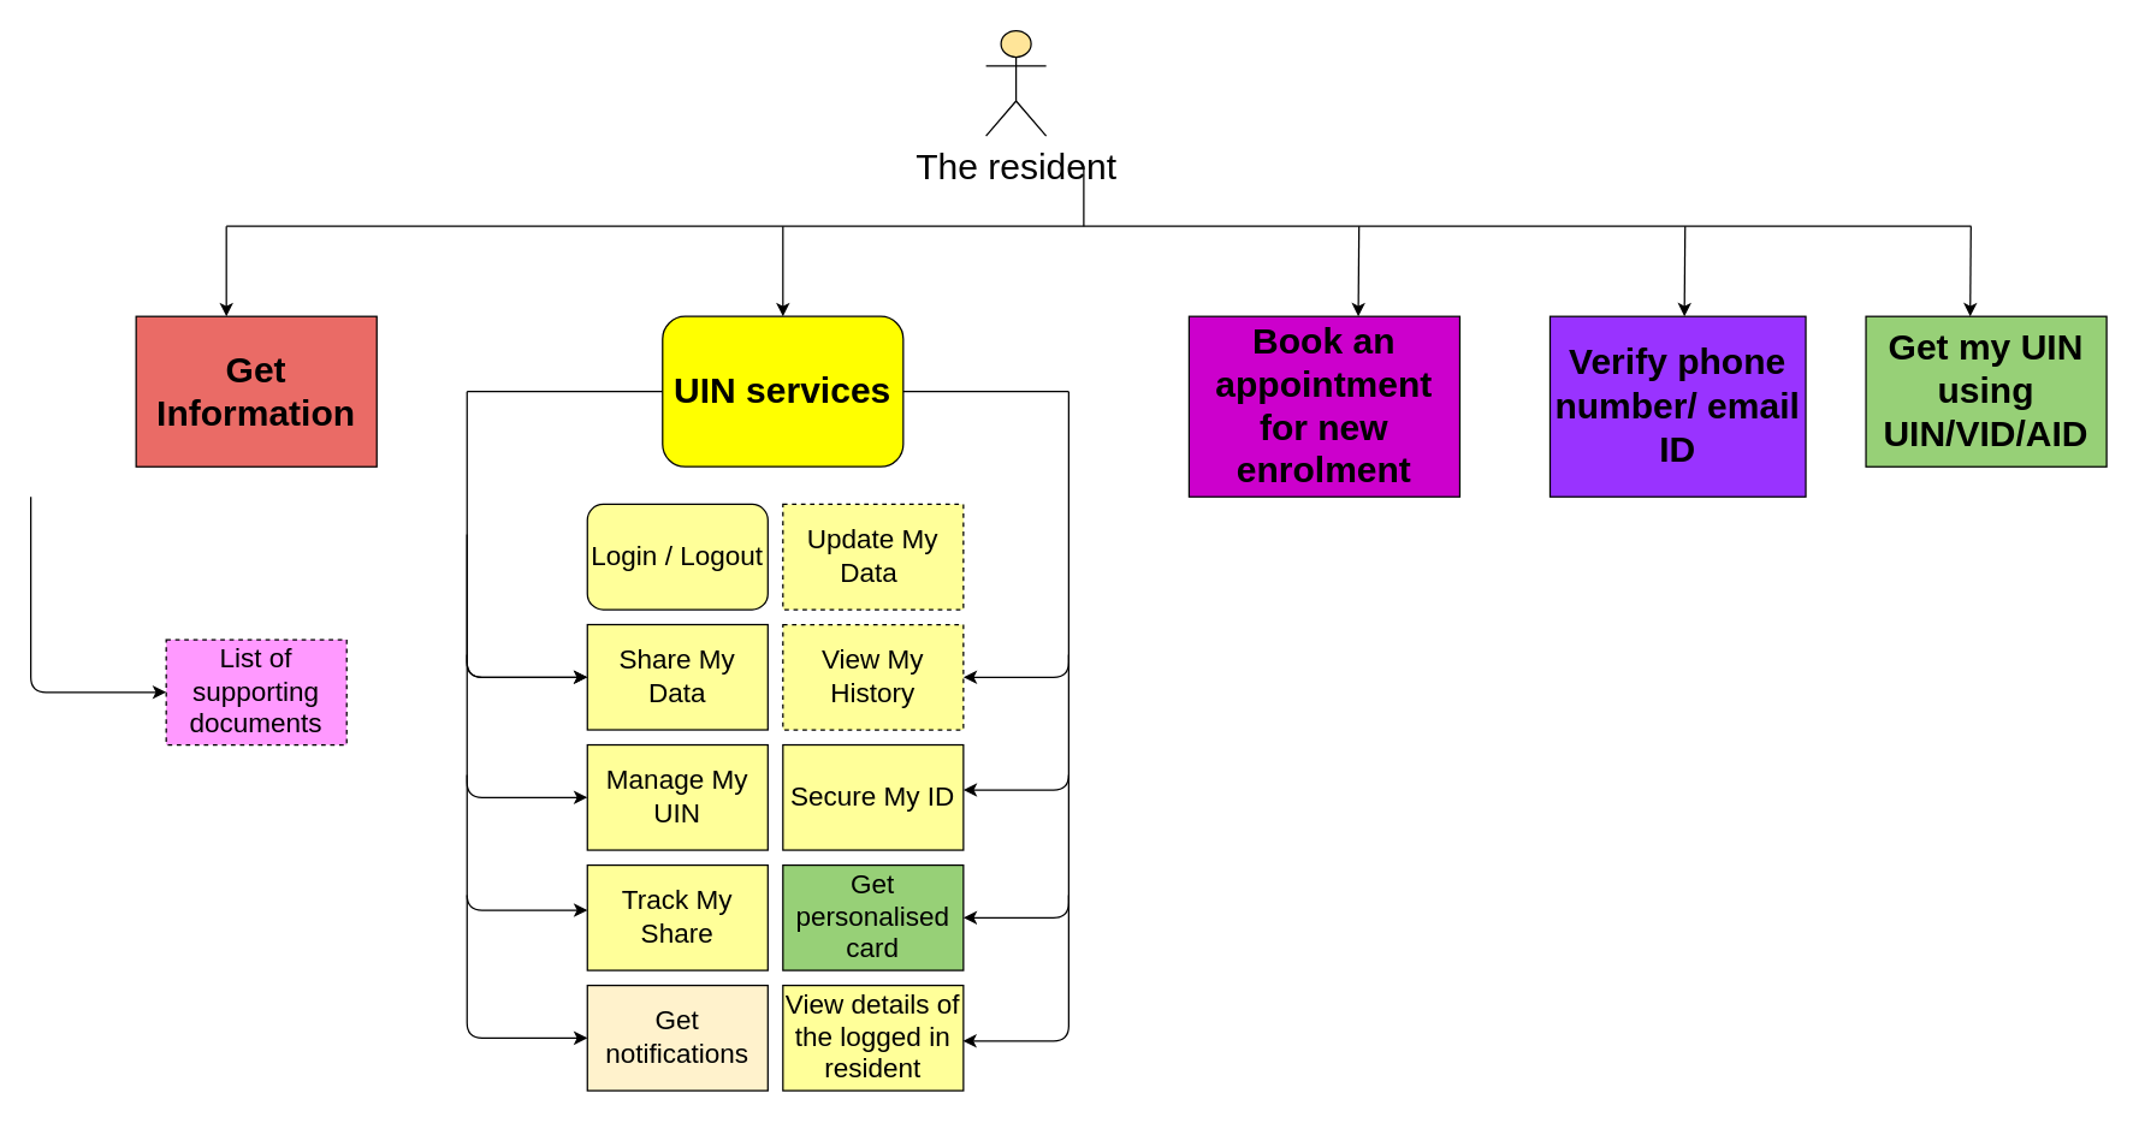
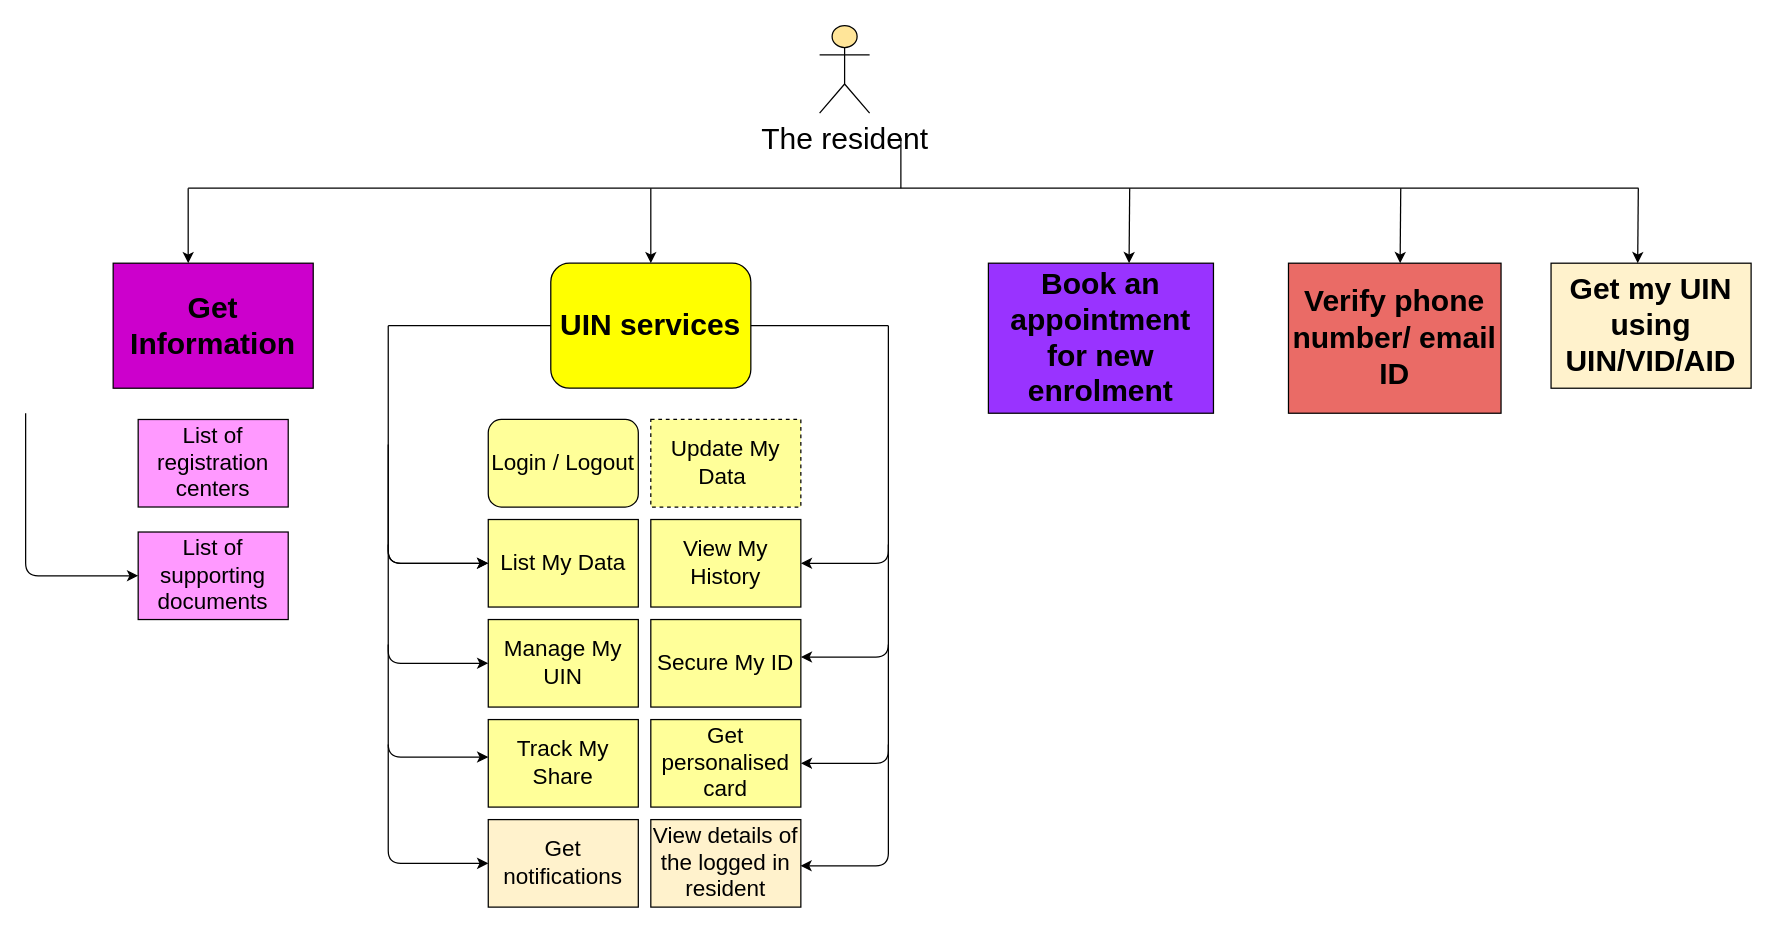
  <mxCell id="0" />
  <mxCell id="1" parent="0" />
  <mxCell id="2" value="&lt;font style=&quot;font-size: 24px&quot;&gt;The resident&lt;/font&gt;" style="shape=umlActor;verticalLabelPosition=bottom;labelBackgroundColor=#ffffff;verticalAlign=top;html=1;outlineConnect=0;fillColor=#FFE599;strokeColor=#000000;" parent="1" vertex="1"><mxGeometry x="655" y="20" width="40" height="70" as="geometry" /></mxCell>
  <mxCell id="3" value="" style="endArrow=none;html=1;" parent="1" edge="1"><mxGeometry width="50" height="50" relative="1" as="geometry"><mxPoint x="720" y="150" as="sourcePoint" /><mxPoint x="720" y="110" as="targetPoint" /><Array as="points"><mxPoint x="720" y="130" /></Array></mxGeometry></mxCell>
  <mxCell id="4" value="" style="endArrow=none;html=1;" parent="1" edge="1"><mxGeometry width="50" height="50" relative="1" as="geometry"><mxPoint x="150" y="150" as="sourcePoint" /><mxPoint x="1310" y="150" as="targetPoint" /></mxGeometry></mxCell>
  <mxCell id="5" value="" style="endArrow=classic;html=1;entryX=0.5;entryY=0;entryDx=0;entryDy=0;" parent="1" edge="1"><mxGeometry width="50" height="50" relative="1" as="geometry"><mxPoint x="150" y="150" as="sourcePoint" /><mxPoint x="150" y="210" as="targetPoint" /><Array as="points"><mxPoint x="150" y="190" /></Array></mxGeometry></mxCell>
  <mxCell id="6" value="" style="endArrow=classic;html=1;" parent="1" target="7" edge="1"><mxGeometry width="50" height="50" relative="1" as="geometry"><mxPoint x="520" y="150" as="sourcePoint" /><mxPoint x="620" y="200" as="targetPoint" /><Array as="points" /></mxGeometry></mxCell>
  <mxCell id="7" value="&lt;span&gt;&lt;font style=&quot;font-size: 24px&quot;&gt;&lt;b&gt;UIN services&lt;/b&gt;&lt;/font&gt;&lt;/span&gt;" style="whiteSpace=wrap;html=1;fillColor=#FFFF00;rounded=1;" parent="1" vertex="1"><mxGeometry x="440" y="210" width="160" height="100" as="geometry" /></mxCell>
- <mxCell id="8" value="&lt;span&gt;&lt;font style=&quot;font-size: 24px&quot;&gt;&lt;b&gt;Get Information&lt;/b&gt;&lt;/font&gt;&lt;/span&gt;" style="rounded=0;whiteSpace=wrap;html=1;fillColor=#ea6b66;" parent="1" vertex="1"><mxGeometry x="90" y="210" width="160" height="100" as="geometry" /></mxCell>
- <mxCell id="10" value="&lt;font style=&quot;font-size: 18px&quot;&gt;List of supporting documents&lt;/font&gt;" style="rounded=0;whiteSpace=wrap;html=1;fillColor=#FF99FF;dashed=1;" parent="1" vertex="1"><mxGeometry x="110" y="425" width="120" height="70" as="geometry" /></mxCell>
+ <mxCell id="8" value="&lt;span&gt;&lt;font style=&quot;font-size: 24px&quot;&gt;&lt;b&gt;Get Information&lt;/b&gt;&lt;/font&gt;&lt;/span&gt;" style="rounded=0;whiteSpace=wrap;html=1;fillColor=#CC00CC;" parent="1" vertex="1"><mxGeometry x="90" y="210" width="160" height="100" as="geometry" /></mxCell>
+ <mxCell id="9" value="&lt;font style=&quot;font-size: 18px&quot;&gt;List of registration centers&lt;/font&gt;" style="rounded=0;whiteSpace=wrap;html=1;fillColor=#FF99FF;" parent="1" vertex="1"><mxGeometry x="110" y="335" width="120" height="70" as="geometry" /></mxCell>
+ <mxCell id="10" value="&lt;font style=&quot;font-size: 18px&quot;&gt;List of supporting documents&lt;/font&gt;" style="rounded=0;whiteSpace=wrap;html=1;fillColor=#FF99FF;" parent="1" vertex="1"><mxGeometry x="110" y="425" width="120" height="70" as="geometry" /></mxCell>
  <mxCell id="11" value="" style="endArrow=classic;html=1;entryX=0;entryY=0.5;entryDx=0;entryDy=0;" parent="1" target="10" edge="1"><mxGeometry width="50" height="50" relative="1" as="geometry"><mxPoint x="20" y="330" as="sourcePoint" /><mxPoint x="250" y="380" as="targetPoint" /><Array as="points"><mxPoint x="20" y="390" /><mxPoint x="20" y="460" /></Array></mxGeometry></mxCell>
  <mxCell id="12" value="&lt;font style=&quot;font-size: 18px&quot;&gt;Login / Logout&lt;/font&gt;" style="whiteSpace=wrap;html=1;fillColor=#FFFF99;rounded=1;" parent="1" vertex="1"><mxGeometry x="390" y="335" width="120" height="70" as="geometry" /></mxCell>
- <mxCell id="13" value="&lt;span&gt;&lt;font style=&quot;font-size: 18px&quot;&gt;Share My Data&lt;/font&gt;&lt;/span&gt;" style="rounded=0;whiteSpace=wrap;html=1;fillColor=#FFFF99;strokeColor=#000000;" parent="1" vertex="1"><mxGeometry x="390" y="415" width="120" height="70" as="geometry" /></mxCell>
+ <mxCell id="13" value="&lt;span&gt;&lt;font style=&quot;font-size: 18px&quot;&gt;List My Data&lt;/font&gt;&lt;/span&gt;" style="rounded=0;whiteSpace=wrap;html=1;fillColor=#FFFF99;strokeColor=#000000;" parent="1" vertex="1"><mxGeometry x="390" y="415" width="120" height="70" as="geometry" /></mxCell>
  <mxCell id="14" value="&lt;font style=&quot;font-size: 18px&quot;&gt;Manage My UIN&lt;/font&gt;&lt;span&gt;&lt;font&gt;&lt;br&gt;&lt;/font&gt;&lt;/span&gt;" style="rounded=0;whiteSpace=wrap;html=1;fillColor=#FFFF99;" parent="1" vertex="1"><mxGeometry x="390" y="495" width="120" height="70" as="geometry" /></mxCell>
  <mxCell id="15" value="" style="endArrow=classic;html=1;entryX=0;entryY=0.5;entryDx=0;entryDy=0;" parent="1" edge="1"><mxGeometry width="50" height="50" relative="1" as="geometry"><mxPoint x="310" y="355" as="sourcePoint" /><mxPoint x="390" y="450" as="targetPoint" /><Array as="points"><mxPoint x="310" y="450" /></Array></mxGeometry></mxCell>
  <mxCell id="16" value="" style="endArrow=classic;html=1;entryX=0;entryY=0.5;entryDx=0;entryDy=0;" parent="1" edge="1"><mxGeometry width="50" height="50" relative="1" as="geometry"><mxPoint x="310" y="435" as="sourcePoint" /><mxPoint x="390" y="530" as="targetPoint" /><Array as="points"><mxPoint x="310" y="530" /></Array></mxGeometry></mxCell>
  <mxCell id="17" value="" style="endArrow=classic;html=1;entryX=0;entryY=0.5;entryDx=0;entryDy=0;" parent="1" edge="1"><mxGeometry width="50" height="50" relative="1" as="geometry"><mxPoint x="310" y="515" as="sourcePoint" /><mxPoint x="390" y="605" as="targetPoint" /><Array as="points"><mxPoint x="310" y="605" /></Array></mxGeometry></mxCell>
  <mxCell id="18" value="&lt;font style=&quot;font-size: 18px;&quot;&gt;Track My Share&lt;/font&gt;" style="rounded=0;whiteSpace=wrap;html=1;fillColor=#FFFF99;" parent="1" vertex="1"><mxGeometry x="390" y="575" width="120" height="70" as="geometry" /></mxCell>
  <mxCell id="19" value="&lt;font style=&quot;font-size: 18px&quot;&gt;Update My Data&amp;nbsp;&lt;/font&gt;" style="rounded=0;whiteSpace=wrap;html=1;fillColor=#FFFF99;dashed=1;" parent="1" vertex="1"><mxGeometry x="520" y="335" width="120" height="70" as="geometry" /></mxCell>
- <mxCell id="20" value="&lt;font style=&quot;font-size: 18px;&quot;&gt;View My History&lt;/font&gt;" style="rounded=0;whiteSpace=wrap;html=1;fillColor=#FFFF99;dashed=1;" parent="1" vertex="1"><mxGeometry x="520" y="415" width="120" height="70" as="geometry" /></mxCell>
+ <mxCell id="20" value="&lt;font style=&quot;font-size: 18px;&quot;&gt;View My History&lt;/font&gt;" style="rounded=0;whiteSpace=wrap;html=1;fillColor=#FFFF99;" parent="1" vertex="1"><mxGeometry x="520" y="415" width="120" height="70" as="geometry" /></mxCell>
  <mxCell id="21" value="&lt;font style=&quot;font-size: 18px&quot;&gt;Secure My ID&lt;/font&gt;" style="rounded=0;whiteSpace=wrap;html=1;fillColor=#FFFF99;" parent="1" vertex="1"><mxGeometry x="520" y="495" width="120" height="70" as="geometry" /></mxCell>
- <mxCell id="22" value="&lt;font style=&quot;font-size: 18px&quot;&gt;Get personalised card&lt;/font&gt;" style="rounded=0;whiteSpace=wrap;html=1;fillColor=#97d077;" parent="1" vertex="1"><mxGeometry x="520" y="575" width="120" height="70" as="geometry" /></mxCell>
+ <mxCell id="22" value="&lt;font style=&quot;font-size: 18px&quot;&gt;Get personalised card&lt;/font&gt;" style="rounded=0;whiteSpace=wrap;html=1;fillColor=#FFFF99;" parent="1" vertex="1"><mxGeometry x="520" y="575" width="120" height="70" as="geometry" /></mxCell>
  <mxCell id="23" value="" style="endArrow=classic;html=1;" parent="1" edge="1"><mxGeometry width="50" height="50" relative="1" as="geometry"><mxPoint x="710" y="435" as="sourcePoint" /><mxPoint x="640" y="525" as="targetPoint" /><Array as="points"><mxPoint x="710" y="525" /></Array></mxGeometry></mxCell>
  <mxCell id="24" value="&lt;font style=&quot;font-size: 18px&quot;&gt;Get notifications&lt;/font&gt;" style="rounded=0;whiteSpace=wrap;html=1;fillColor=#fff2cc;" parent="1" vertex="1"><mxGeometry x="390" y="655" width="120" height="70" as="geometry" /></mxCell>
- <mxCell id="25" value="&lt;font style=&quot;font-size: 18px&quot;&gt;View details of the logged in resident&lt;/font&gt;" style="rounded=0;whiteSpace=wrap;html=1;fillColor=#FFFF99;" parent="1" vertex="1"><mxGeometry x="520" y="655" width="120" height="70" as="geometry" /></mxCell>
+ <mxCell id="25" value="&lt;font style=&quot;font-size: 18px&quot;&gt;View details of the logged in resident&lt;/font&gt;" style="rounded=0;whiteSpace=wrap;html=1;fillColor=#fff2cc;" parent="1" vertex="1"><mxGeometry x="520" y="655" width="120" height="70" as="geometry" /></mxCell>
  <mxCell id="26" value="" style="endArrow=classic;html=1;entryX=0.5;entryY=0;entryDx=0;entryDy=0;" parent="1" edge="1"><mxGeometry width="50" height="50" relative="1" as="geometry"><mxPoint x="903" y="150" as="sourcePoint" /><mxPoint x="902.5" y="210" as="targetPoint" /></mxGeometry></mxCell>
  <mxCell id="27" value="" style="endArrow=classic;html=1;entryX=1;entryY=0.5;entryDx=0;entryDy=0;" parent="1" target="20" edge="1"><mxGeometry width="50" height="50" relative="1" as="geometry"><mxPoint x="710" y="260" as="sourcePoint" /><mxPoint x="649.659" y="452.131" as="targetPoint" /><Array as="points"><mxPoint x="710" y="450" /></Array></mxGeometry></mxCell>
  <mxCell id="28" value="" style="endArrow=classic;html=1;" parent="1" edge="1"><mxGeometry width="50" height="50" relative="1" as="geometry"><mxPoint x="710" y="595" as="sourcePoint" /><mxPoint x="639.709" y="691.968" as="targetPoint" /><Array as="points"><mxPoint x="710" y="692" /></Array></mxGeometry></mxCell>
  <mxCell id="29" value="" style="endArrow=classic;html=1;entryX=0;entryY=0.5;entryDx=0;entryDy=0;" parent="1" edge="1"><mxGeometry width="50" height="50" relative="1" as="geometry"><mxPoint x="310" y="595" as="sourcePoint" /><mxPoint x="390" y="690" as="targetPoint" /><Array as="points"><mxPoint x="310" y="690" /></Array></mxGeometry></mxCell>
  <mxCell id="30" value="" style="endArrow=classic;html=1;entryX=0;entryY=0.5;entryDx=0;entryDy=0;" parent="1" edge="1"><mxGeometry width="50" height="50" relative="1" as="geometry"><mxPoint x="310" y="260" as="sourcePoint" /><mxPoint x="390" y="450" as="targetPoint" /><Array as="points"><mxPoint x="310" y="450" /></Array></mxGeometry></mxCell>
  <mxCell id="31" value="" style="endArrow=classic;html=1;entryX=1;entryY=0.5;entryDx=0;entryDy=0;" parent="1" target="22" edge="1"><mxGeometry width="50" height="50" relative="1" as="geometry"><mxPoint x="710" y="515" as="sourcePoint" /><mxPoint x="640" y="610" as="targetPoint" /><Array as="points"><mxPoint x="710" y="610" /></Array></mxGeometry></mxCell>
- <mxCell id="32" value="&lt;span&gt;&lt;font style=&quot;font-size: 24px&quot;&gt;&lt;b&gt;Book an appointment for new enrolment&lt;/b&gt;&lt;/font&gt;&lt;/span&gt;" style="rounded=0;whiteSpace=wrap;html=1;fillColor=#cc00cc;" parent="1" vertex="1"><mxGeometry x="790" y="210" width="180" height="120" as="geometry" /></mxCell>
- <mxCell id="33" value="&lt;b&gt;&lt;font style=&quot;font-size: 24px&quot;&gt;Verify phone number/ email ID&lt;/font&gt;&lt;/b&gt;" style="rounded=0;whiteSpace=wrap;html=1;fillColor=#9933ff;" parent="1" vertex="1"><mxGeometry x="1030" y="210" width="170" height="120" as="geometry" /></mxCell>
+ <mxCell id="32" value="&lt;span&gt;&lt;font style=&quot;font-size: 24px&quot;&gt;&lt;b&gt;Book an appointment for new enrolment&lt;/b&gt;&lt;/font&gt;&lt;/span&gt;" style="rounded=0;whiteSpace=wrap;html=1;fillColor=#9933FF;" parent="1" vertex="1"><mxGeometry x="790" y="210" width="180" height="120" as="geometry" /></mxCell>
+ <mxCell id="33" value="&lt;b&gt;&lt;font style=&quot;font-size: 24px&quot;&gt;Verify phone number/ email ID&lt;/font&gt;&lt;/b&gt;" style="rounded=0;whiteSpace=wrap;html=1;fillColor=#EA6B66;" parent="1" vertex="1"><mxGeometry x="1030" y="210" width="170" height="120" as="geometry" /></mxCell>
  <mxCell id="34" value="" style="endArrow=classic;html=1;entryX=0.5;entryY=0;entryDx=0;entryDy=0;" parent="1" edge="1"><mxGeometry width="50" height="50" relative="1" as="geometry"><mxPoint x="1119.79" y="150" as="sourcePoint" /><mxPoint x="1119.29" y="210" as="targetPoint" /></mxGeometry></mxCell>
- <mxCell id="35" value="&lt;b&gt;&lt;font style=&quot;font-size: 24px&quot;&gt;Get my UIN using UIN/VID/AID&lt;/font&gt;&lt;/b&gt;" style="rounded=0;whiteSpace=wrap;html=1;fillColor=#97D077;" parent="1" vertex="1"><mxGeometry x="1240" y="210" width="160" height="100" as="geometry" /></mxCell>
+ <mxCell id="35" value="&lt;b&gt;&lt;font style=&quot;font-size: 24px&quot;&gt;Get my UIN using UIN/VID/AID&lt;/font&gt;&lt;/b&gt;" style="rounded=0;whiteSpace=wrap;html=1;fillColor=#fff2cc;" parent="1" vertex="1"><mxGeometry x="1240" y="210" width="160" height="100" as="geometry" /></mxCell>
  <mxCell id="36" value="" style="endArrow=classic;html=1;entryX=0.5;entryY=0;entryDx=0;entryDy=0;" parent="1" edge="1"><mxGeometry width="50" height="50" relative="1" as="geometry"><mxPoint x="1309.79" y="150" as="sourcePoint" /><mxPoint x="1309.29" y="210" as="targetPoint" /></mxGeometry></mxCell>
  <mxCell id="37" value="" style="endArrow=none;html=1;entryX=0;entryY=0.5;entryDx=0;entryDy=0;" parent="1" target="7" edge="1"><mxGeometry width="50" height="50" relative="1" as="geometry"><mxPoint x="310" y="260" as="sourcePoint" /><mxPoint x="900" y="430" as="targetPoint" /></mxGeometry></mxCell>
  <mxCell id="38" value="" style="endArrow=none;html=1;exitX=1;exitY=0.5;exitDx=0;exitDy=0;" parent="1" source="7" edge="1"><mxGeometry width="50" height="50" relative="1" as="geometry"><mxPoint x="850" y="480" as="sourcePoint" /><mxPoint x="710" y="260" as="targetPoint" /></mxGeometry></mxCell>
